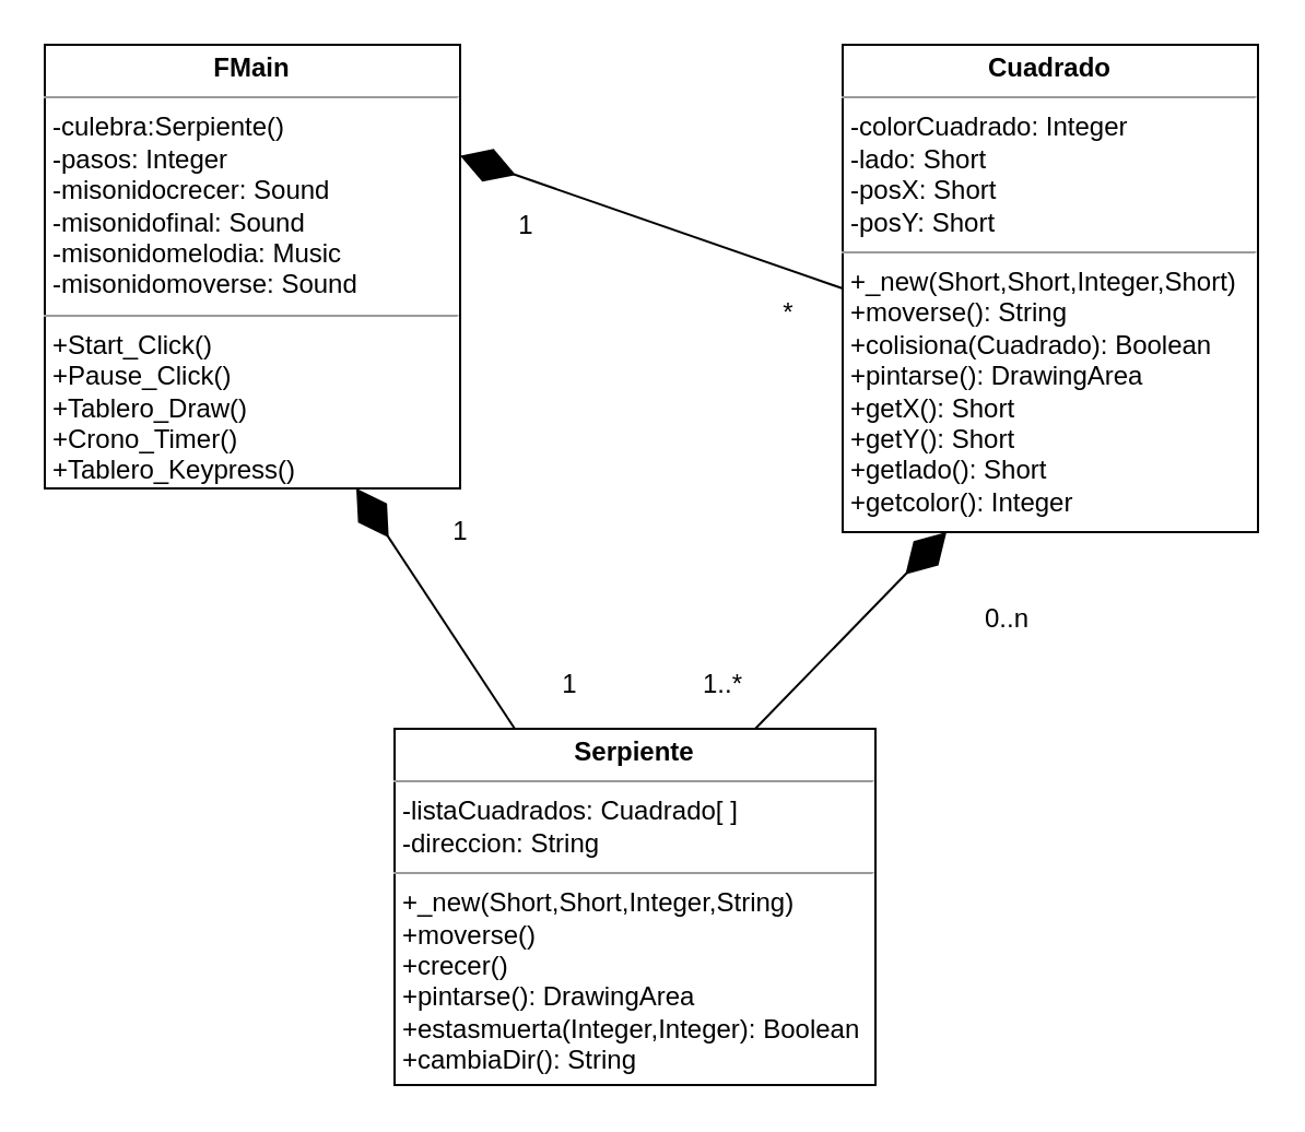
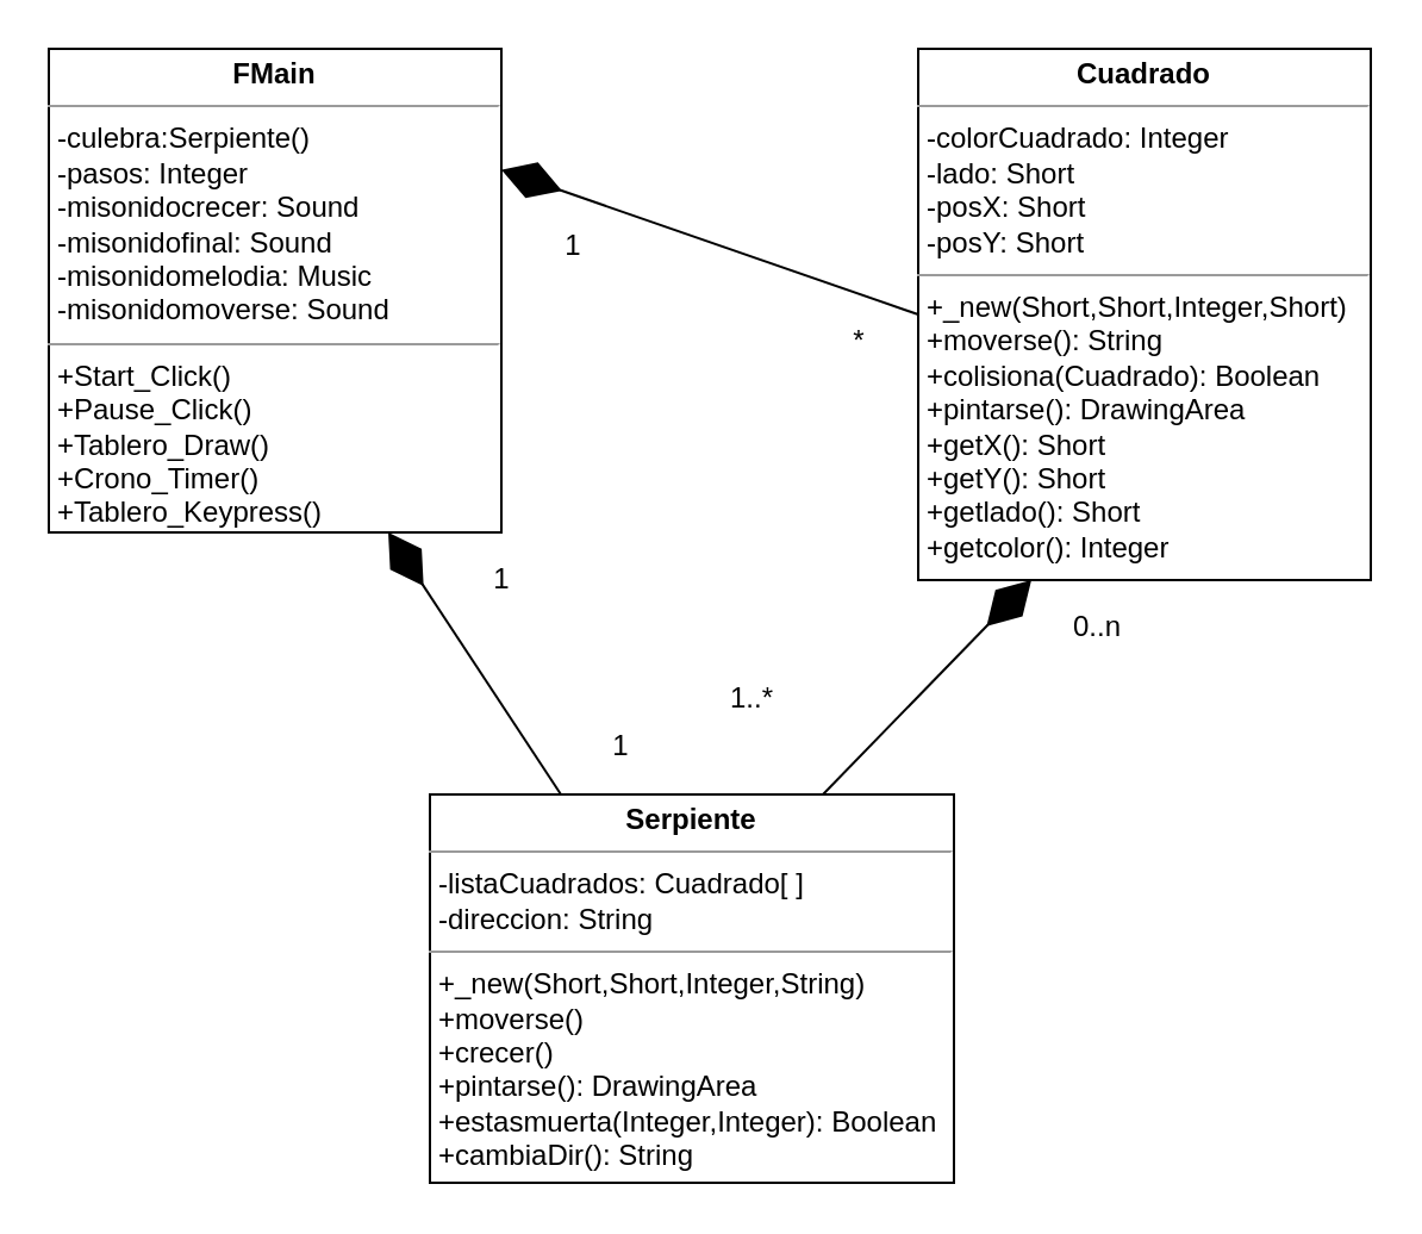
  <mxCell id="0" />
  <mxCell id="1" parent="0" />
  <mxCell id="2" value="&lt;p style=&quot;margin:0px;margin-top:4px;text-align:center;&quot;&gt;&lt;b&gt;Serpiente&lt;/b&gt;&lt;/p&gt;&lt;hr size=&quot;1&quot;&gt;&lt;p style=&quot;margin:0px;margin-left:4px;&quot;&gt;-listaCuadrados: Cuadrado[ ]&lt;br&gt;-direccion: String&lt;/p&gt;&lt;hr size=&quot;1&quot;&gt;&lt;p style=&quot;margin:0px;margin-left:4px;&quot;&gt;+_new(Short,Short,Integer,String)&lt;br&gt;+moverse()&lt;/p&gt;&lt;p style=&quot;margin:0px;margin-left:4px;&quot;&gt;+crecer()&lt;/p&gt;&lt;p style=&quot;margin:0px;margin-left:4px;&quot;&gt;+pintarse(): DrawingArea&lt;/p&gt;&lt;p style=&quot;margin:0px;margin-left:4px;&quot;&gt;+estasmuerta(Integer,Integer): Boolean&lt;/p&gt;&lt;p style=&quot;margin:0px;margin-left:4px;&quot;&gt;+cambiaDir(): String&lt;/p&gt;" style="verticalAlign=top;align=left;overflow=fill;fontSize=12;fontFamily=Helvetica;html=1;rounded=0;shadow=0;comic=0;labelBackgroundColor=none;strokeWidth=1" parent="1" vertex="1"><mxGeometry x="180" y="333" width="220" height="163" as="geometry" /></mxCell>
  <mxCell id="3" value="&lt;p style=&quot;margin:0px;margin-top:4px;text-align:center;&quot;&gt;&lt;b&gt;FMain&lt;/b&gt;&lt;/p&gt;&lt;hr size=&quot;1&quot;&gt;&lt;p style=&quot;margin:0px;margin-left:4px;&quot;&gt;-culebra:Serpiente()&lt;/p&gt;&lt;p style=&quot;margin:0px;margin-left:4px;&quot;&gt;-pasos: Integer&lt;/p&gt;&lt;p style=&quot;margin:0px;margin-left:4px;&quot;&gt;-misonidocrecer: Sound&lt;/p&gt;&lt;p style=&quot;margin:0px;margin-left:4px;&quot;&gt;-misonidofinal: Sound&lt;br&gt;&lt;/p&gt;&lt;p style=&quot;margin:0px;margin-left:4px;&quot;&gt;-misonidomelodia: Music&lt;br&gt;&lt;/p&gt;&lt;p style=&quot;margin:0px;margin-left:4px;&quot;&gt;-misonidomoverse: Sound&lt;br&gt;&lt;/p&gt;&lt;hr size=&quot;1&quot;&gt;&lt;p style=&quot;margin:0px;margin-left:4px;&quot;&gt;+Start_Click()&lt;br&gt;+Pause_Click()&lt;/p&gt;&lt;p style=&quot;margin:0px;margin-left:4px;&quot;&gt;+Tablero_Draw()&lt;/p&gt;&lt;p style=&quot;margin:0px;margin-left:4px;&quot;&gt;+Crono_Timer()&lt;/p&gt;&lt;p style=&quot;margin:0px;margin-left:4px;&quot;&gt;+Tablero_Keypress()&lt;/p&gt;" style="verticalAlign=top;align=left;overflow=fill;fontSize=12;fontFamily=Helvetica;html=1;rounded=0;shadow=0;comic=0;labelBackgroundColor=none;strokeWidth=1" parent="1" vertex="1"><mxGeometry x="20" y="20" width="190" height="203" as="geometry" /></mxCell>
  <mxCell id="4" value="&lt;p style=&quot;margin:0px;margin-top:4px;text-align:center;&quot;&gt;&lt;b&gt;Cuadrado&lt;/b&gt;&lt;/p&gt;&lt;hr size=&quot;1&quot;&gt;&lt;p style=&quot;margin:0px;margin-left:4px;&quot;&gt;-colorCuadrado: Integer&lt;br&gt;-lado: Short&lt;/p&gt;&lt;p style=&quot;margin:0px;margin-left:4px;&quot;&gt;-posX: Short&lt;/p&gt;&lt;p style=&quot;margin:0px;margin-left:4px;&quot;&gt;-posY: Short&lt;/p&gt;&lt;hr size=&quot;1&quot;&gt;&lt;p style=&quot;margin:0px;margin-left:4px;&quot;&gt;+_new(Short,Short,Integer,Short)&lt;br&gt;+moverse(): String&lt;/p&gt;&lt;p style=&quot;margin:0px;margin-left:4px;&quot;&gt;+colisiona(Cuadrado): Boolean&lt;/p&gt;&lt;p style=&quot;margin:0px;margin-left:4px;&quot;&gt;+pintarse(): DrawingArea&lt;/p&gt;&lt;p style=&quot;margin:0px;margin-left:4px;&quot;&gt;+getX(): Short&lt;/p&gt;&lt;p style=&quot;margin:0px;margin-left:4px;&quot;&gt;+getY(): Short&lt;/p&gt;&lt;p style=&quot;margin:0px;margin-left:4px;&quot;&gt;+getlado(): Short&lt;/p&gt;&lt;p style=&quot;margin:0px;margin-left:4px;&quot;&gt;+getcolor(): Integer&lt;/p&gt;" style="verticalAlign=top;align=left;overflow=fill;fontSize=12;fontFamily=Helvetica;html=1;rounded=0;shadow=0;comic=0;labelBackgroundColor=none;strokeWidth=1" parent="1" vertex="1"><mxGeometry x="385" y="20" width="190" height="223" as="geometry" /></mxCell>
  <mxCell id="5" value="" style="endArrow=diamondThin;endFill=1;endSize=24;html=1;rounded=0;exitX=0.75;exitY=0;exitDx=0;exitDy=0;entryX=0.25;entryY=1;entryDx=0;entryDy=0;" edge="1" parent="1" source="2" target="4"><mxGeometry width="160" relative="1" as="geometry"><mxPoint x="370" y="213" as="sourcePoint" /><mxPoint x="530" y="213" as="targetPoint" /></mxGeometry></mxCell>
  <mxCell id="6" value="" style="endArrow=diamondThin;endFill=1;endSize=24;html=1;rounded=0;exitX=0.25;exitY=0;exitDx=0;exitDy=0;entryX=0.75;entryY=1;entryDx=0;entryDy=0;" edge="1" parent="1" source="2" target="3"><mxGeometry width="160" relative="1" as="geometry"><mxPoint x="370" y="213" as="sourcePoint" /><mxPoint x="530" y="213" as="targetPoint" /></mxGeometry></mxCell>
  <mxCell id="7" value="" style="endArrow=diamondThin;endFill=1;endSize=24;html=1;rounded=0;exitX=0;exitY=0.5;exitDx=0;exitDy=0;entryX=1;entryY=0.25;entryDx=0;entryDy=0;" edge="1" parent="1" source="4" target="3"><mxGeometry width="160" relative="1" as="geometry"><mxPoint x="370" y="213" as="sourcePoint" /><mxPoint x="530" y="213" as="targetPoint" /></mxGeometry></mxCell>
  <mxCell id="8" value="1" style="text;html=1;resizable=0;autosize=1;align=center;verticalAlign=middle;points=[];fillColor=none;strokeColor=none;rounded=0;" vertex="1" parent="1"><mxGeometry x="195" y="228" width="30" height="30" as="geometry" /></mxCell>
  <mxCell id="9" value="1" style="text;html=1;resizable=0;autosize=1;align=center;verticalAlign=middle;points=[];fillColor=none;strokeColor=none;rounded=0;" vertex="1" parent="1"><mxGeometry x="245" y="298" width="30" height="30" as="geometry" /></mxCell>
- <mxCell id="10" value="1..*" style="text;html=1;resizable=0;autosize=1;align=center;verticalAlign=middle;points=[];fillColor=none;strokeColor=none;rounded=0;" vertex="1" parent="1"><mxGeometry x="310" y="298" width="40" height="30" as="geometry" /></mxCell>
- <mxCell id="11" value="0..n" style="text;html=1;resizable=0;autosize=1;align=center;verticalAlign=middle;points=[];fillColor=none;strokeColor=none;rounded=0;" vertex="1" parent="1"><mxGeometry x="440" y="268" width="40" height="30" as="geometry" /></mxCell>
+ <mxCell id="10" value="1..*" style="text;html=1;resizable=0;autosize=1;align=center;verticalAlign=middle;points=[];fillColor=none;strokeColor=none;rounded=0;" vertex="1" parent="1"><mxGeometry x="295" y="278" width="40" height="30" as="geometry" /></mxCell>
+ <mxCell id="11" value="0..n" style="text;html=1;resizable=0;autosize=1;align=center;verticalAlign=middle;points=[];fillColor=none;strokeColor=none;rounded=0;" vertex="1" parent="1"><mxGeometry x="440" y="248" width="40" height="30" as="geometry" /></mxCell>
  <mxCell id="12" value="1" style="text;html=1;resizable=0;autosize=1;align=center;verticalAlign=middle;points=[];fillColor=none;strokeColor=none;rounded=0;" vertex="1" parent="1"><mxGeometry x="225" y="88" width="30" height="30" as="geometry" /></mxCell>
  <mxCell id="13" value="*" style="text;html=1;resizable=0;autosize=1;align=center;verticalAlign=middle;points=[];fillColor=none;strokeColor=none;rounded=0;" vertex="1" parent="1"><mxGeometry x="345" y="128" width="30" height="30" as="geometry" /></mxCell>
